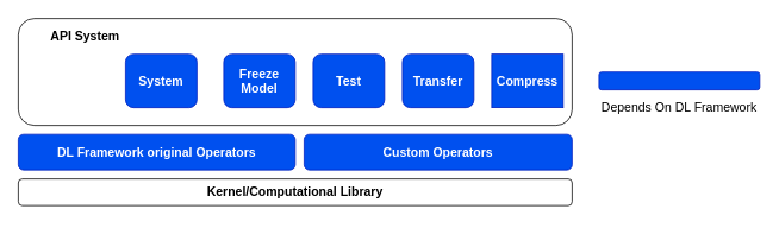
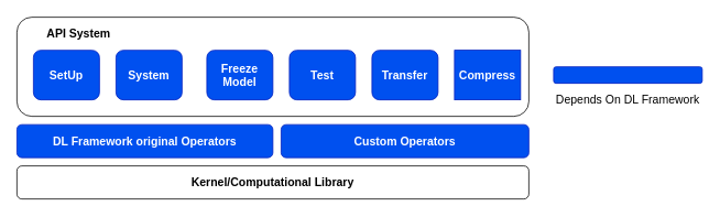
  <mxCell id="0" />
  <mxCell id="1" parent="0" />
  <mxCell id="2" value="" style="rounded=1;whiteSpace=wrap;html=1;fontStyle=1;fontSize=14;" vertex="1" parent="1"><mxGeometry x="20" y="20" width="620" height="120" as="geometry" /></mxCell>
  <mxCell id="3" value="Test" style="rounded=1;whiteSpace=wrap;html=1;fillColor=#0050ef;strokeColor=#001DBC;fontColor=#ffffff;fontStyle=1;fontSize=14;" vertex="1" parent="1"><mxGeometry x="350" y="60" width="80" height="60" as="geometry" /></mxCell>
+ <mxCell id="4" value="SetUp" style="rounded=1;whiteSpace=wrap;html=1;fillColor=#0050ef;strokeColor=#001DBC;fontColor=#ffffff;fontStyle=1;fontSize=14;" vertex="1" parent="1"><mxGeometry x="40" y="60" width="80" height="60" as="geometry" /></mxCell>
  <mxCell id="5" value="System" style="rounded=1;whiteSpace=wrap;html=1;fillColor=#0050ef;strokeColor=#001DBC;fontColor=#ffffff;fontStyle=1;fontSize=14;" vertex="1" parent="1"><mxGeometry x="140" y="60" width="80" height="60" as="geometry" /></mxCell>
  <mxCell id="6" value="Freeze Model" style="rounded=1;whiteSpace=wrap;html=1;fillColor=#0050ef;strokeColor=#001DBC;fontColor=#ffffff;fontStyle=1;fontSize=14;" vertex="1" parent="1"><mxGeometry x="250" y="60" width="80" height="60" as="geometry" /></mxCell>
  <mxCell id="7" value="Transfer" style="rounded=1;whiteSpace=wrap;html=1;fillColor=#0050ef;strokeColor=#001DBC;fontColor=#ffffff;fontStyle=1;fontSize=14;" vertex="1" parent="1"><mxGeometry x="450" y="60" width="80" height="60" as="geometry" /></mxCell>
  <mxCell id="8" value="Compress" style="whiteSpace=wrap;html=1;fillColor=#0050ef;strokeColor=#001DBC;fontColor=#ffffff;fontStyle=1;fontSize=14;rounded=0;" vertex="1" parent="1"><mxGeometry x="550" y="60" width="80" height="60" as="geometry" /></mxCell>
  <mxCell id="9" value="API System" style="text;html=1;strokeColor=none;fillColor=none;align=center;verticalAlign=middle;whiteSpace=wrap;rounded=0;fontStyle=1;fontSize=14;" vertex="1" parent="1"><mxGeometry x="45" y="30" width="100" height="20" as="geometry" /></mxCell>
  <mxCell id="10" value="Custom Operators" style="rounded=1;whiteSpace=wrap;html=1;fillColor=#0050ef;strokeColor=#001DBC;fontColor=#ffffff;fontStyle=1;fontSize=14;" vertex="1" parent="1"><mxGeometry x="340" y="150" width="300" height="40" as="geometry" /></mxCell>
- <mxCell id="11" value="Kernel/Computational Library" style="rounded=1;whiteSpace=wrap;html=1;fontStyle=1;fontSize=14;" vertex="1" parent="1"><mxGeometry x="20" y="200" width="620" height="30" as="geometry" /></mxCell>
+ <mxCell id="11" value="Kernel/Computational Library" style="rounded=1;whiteSpace=wrap;html=1;fontStyle=1;fontSize=14;" vertex="1" parent="1"><mxGeometry x="20" y="200" width="620" height="40" as="geometry" /></mxCell>
  <mxCell id="12" value="Depends On DL Framework" style="text;html=1;strokeColor=none;fillColor=none;align=center;verticalAlign=middle;whiteSpace=wrap;rounded=0;fontSize=14;" vertex="1" parent="1"><mxGeometry x="670" y="110" width="180" height="20" as="geometry" /></mxCell>
  <mxCell id="13" value="" style="rounded=1;whiteSpace=wrap;html=1;fontSize=14;fillColor=#0050ef;strokeColor=#001DBC;fontColor=#ffffff;" vertex="1" parent="1"><mxGeometry x="670" y="80" width="180" height="20" as="geometry" /></mxCell>
  <mxCell id="14" value="DL Framework original Operators" style="rounded=1;whiteSpace=wrap;html=1;fillColor=#0050ef;strokeColor=#001DBC;fontColor=#ffffff;fontStyle=1;fontSize=14;" vertex="1" parent="1"><mxGeometry x="20" y="150" width="310" height="40" as="geometry" /></mxCell>
